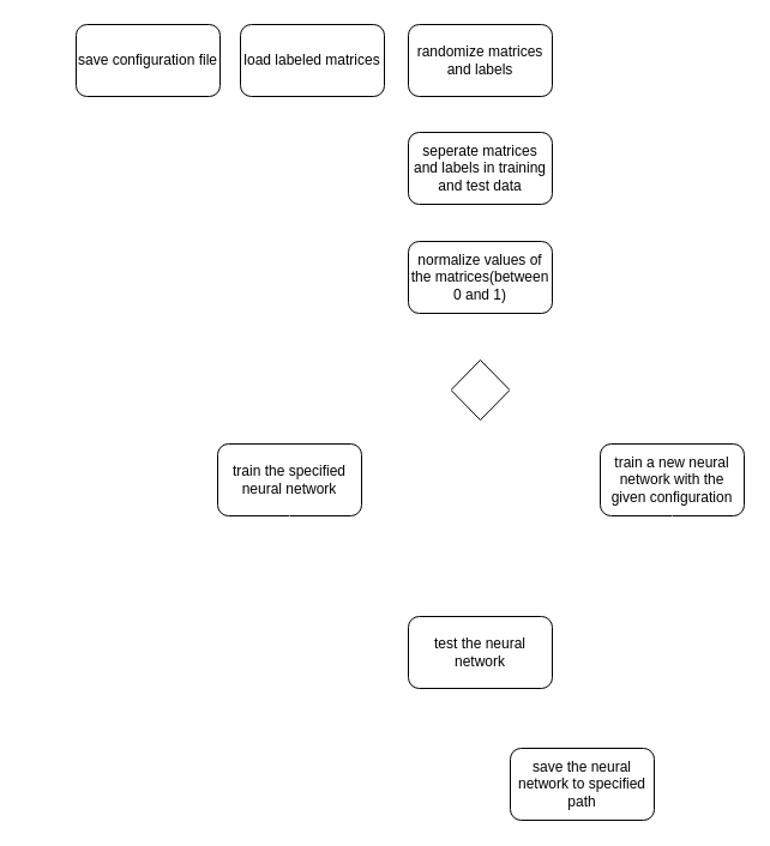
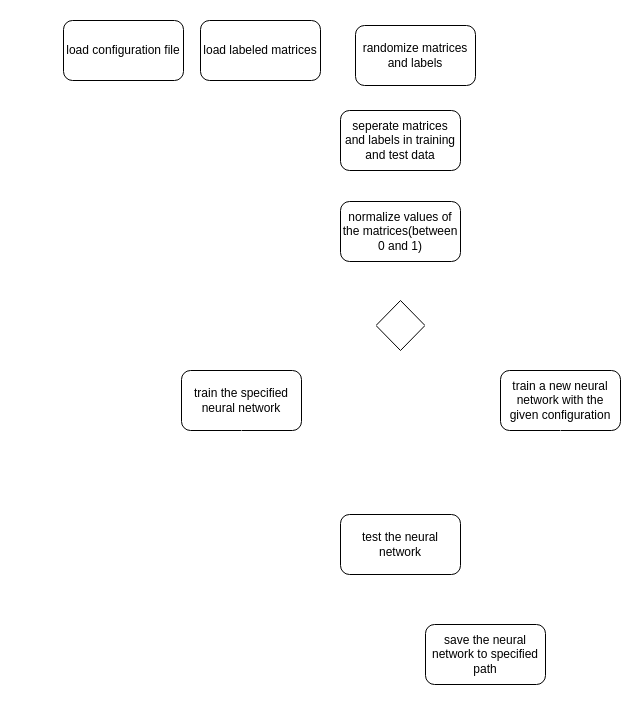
  <mxCell id="0" />
  <mxCell id="1" parent="0" />
  <mxCell id="2" value="" style="ellipse;shape=startState;fillColor=#FFFFFF;strokeColor=#FFFFFF;" parent="1" vertex="1"><mxGeometry x="20.167" y="35" width="30" height="30" as="geometry" /></mxCell>
  <mxCell id="3" style="edgeStyle=orthogonalEdgeStyle;rounded=0;html=1;exitX=1;exitY=0.5;jettySize=auto;orthogonalLoop=1;strokeColor=#FFFFFF;endArrow=diamond;" edge="1" parent="1" source="26" target="6"><mxGeometry relative="1" as="geometry" /></mxCell>
  <mxCell id="4" style="edgeStyle=orthogonalEdgeStyle;rounded=0;html=1;exitX=1;exitY=0.5;entryX=0;entryY=0.5;jettySize=auto;orthogonalLoop=1;strokeColor=#FFFFFF;" edge="1" parent="1" target="26"><mxGeometry relative="1" as="geometry"><mxPoint x="50" y="50" as="sourcePoint" /></mxGeometry></mxCell>
  <mxCell id="5" style="edgeStyle=orthogonalEdgeStyle;rounded=0;html=1;exitX=1;exitY=0.5;jettySize=auto;orthogonalLoop=1;strokeColor=#FFFFFF;" edge="1" parent="1" source="6" target="8"><mxGeometry relative="1" as="geometry" /></mxCell>
  <mxCell id="6" value="load labeled matrices" style="rounded=1;whiteSpace=wrap;html=1;" vertex="1" parent="1"><mxGeometry x="200" y="20" width="120" height="60" as="geometry" /></mxCell>
  <mxCell id="7" style="edgeStyle=orthogonalEdgeStyle;rounded=0;html=1;exitX=0.5;exitY=1;entryX=0.5;entryY=0;jettySize=auto;orthogonalLoop=1;strokeColor=#FFFFFF;" edge="1" parent="1" source="8" target="10"><mxGeometry relative="1" as="geometry" /></mxCell>
- <mxCell id="8" value="randomize matrices&lt;br&gt;and labels&lt;br&gt;" style="rounded=1;whiteSpace=wrap;html=1;" vertex="1" parent="1"><mxGeometry x="340" y="20" width="120" height="60" as="geometry" /></mxCell>
+ <mxCell id="8" value="randomize matrices&lt;br&gt;and labels&lt;br&gt;" style="rounded=1;whiteSpace=wrap;html=1;" vertex="1" parent="1"><mxGeometry x="355" y="25" width="120" height="60" as="geometry" /></mxCell>
  <mxCell id="9" value="" style="edgeStyle=orthogonalEdgeStyle;rounded=0;html=1;jettySize=auto;orthogonalLoop=1;strokeColor=#FFFFFF;" edge="1" parent="1" source="10" target="12"><mxGeometry relative="1" as="geometry" /></mxCell>
  <mxCell id="10" value="seperate matrices and labels in training and test data" style="rounded=1;whiteSpace=wrap;html=1;" vertex="1" parent="1"><mxGeometry x="340" y="110" width="120" height="60" as="geometry" /></mxCell>
  <mxCell id="11" style="edgeStyle=orthogonalEdgeStyle;rounded=0;html=1;exitX=0.5;exitY=1;entryX=0.5;entryY=0;jettySize=auto;orthogonalLoop=1;strokeColor=#FFFFFF;" edge="1" parent="1" source="12" target="20"><mxGeometry relative="1" as="geometry" /></mxCell>
  <mxCell id="12" value="normalize values of the matrices(between 0 and 1)" style="rounded=1;whiteSpace=wrap;html=1;" vertex="1" parent="1"><mxGeometry x="340" y="201" width="120" height="60" as="geometry" /></mxCell>
  <mxCell id="13" value="train the specified neural network" style="rounded=1;whiteSpace=wrap;html=1;" vertex="1" parent="1"><mxGeometry x="181" y="370" width="120" height="60" as="geometry" /></mxCell>
  <mxCell id="14" style="edgeStyle=orthogonalEdgeStyle;rounded=0;html=1;exitX=0.5;exitY=1;entryX=0.5;entryY=0;jettySize=auto;orthogonalLoop=1;strokeColor=#FFFFFF;" edge="1" parent="1" source="15" target="17"><mxGeometry relative="1" as="geometry" /></mxCell>
  <mxCell id="15" value="test the neural network" style="rounded=1;whiteSpace=wrap;html=1;" vertex="1" parent="1"><mxGeometry x="340" y="514" width="120" height="60" as="geometry" /></mxCell>
  <mxCell id="16" style="edgeStyle=orthogonalEdgeStyle;rounded=0;html=1;exitX=1;exitY=0.5;jettySize=auto;orthogonalLoop=1;strokeColor=#FFFFFF;" edge="1" parent="1" source="17" target="18"><mxGeometry relative="1" as="geometry" /></mxCell>
  <mxCell id="17" value="save the neural network to specified path" style="rounded=1;whiteSpace=wrap;html=1;" vertex="1" parent="1"><mxGeometry x="425" y="624" width="120" height="60" as="geometry" /></mxCell>
  <mxCell id="18" value="" style="ellipse;html=1;shape=endState;fillColor=#FFFFFF;strokeColor=#FFFFFF;" vertex="1" parent="1"><mxGeometry x="570" y="639" width="30" height="30" as="geometry" /></mxCell>
  <mxCell id="19" value="&lt;font color=&quot;#ffffff&quot;&gt;[no preexisting neural network exists]&lt;/font&gt;" style="text;html=1;strokeColor=none;fillColor=none;align=center;verticalAlign=middle;whiteSpace=wrap;rounded=0;" vertex="1" parent="1"><mxGeometry x="480" y="280" width="40" height="20" as="geometry" /></mxCell>
  <mxCell id="20" value="" style="rhombus;whiteSpace=wrap;html=1;" vertex="1" parent="1"><mxGeometry x="375.5" y="300" width="49" height="50" as="geometry" /></mxCell>
  <mxCell id="21" value="train a new neural network with the given configuration" style="rounded=1;whiteSpace=wrap;html=1;" vertex="1" parent="1"><mxGeometry x="500" y="370" width="120" height="60" as="geometry" /></mxCell>
  <mxCell id="22" style="edgeStyle=orthogonalEdgeStyle;rounded=0;html=1;exitX=1;exitY=0.5;jettySize=auto;orthogonalLoop=1;entryX=0.5;entryY=0;strokeColor=#FFFFFF;" edge="1" parent="1" source="20" target="21"><mxGeometry relative="1" as="geometry"><mxPoint x="440" y="358" as="targetPoint" /></mxGeometry></mxCell>
  <mxCell id="23" style="edgeStyle=orthogonalEdgeStyle;rounded=0;html=1;exitX=0;exitY=0.5;jettySize=auto;orthogonalLoop=1;entryX=0.5;entryY=0;strokeColor=#FFFFFF;" edge="1" parent="1" source="20" target="13"><mxGeometry relative="1" as="geometry"><mxPoint x="120" y="315" as="targetPoint" /></mxGeometry></mxCell>
  <mxCell id="24" style="edgeStyle=orthogonalEdgeStyle;rounded=0;html=1;exitX=0.5;exitY=1;jettySize=auto;orthogonalLoop=1;entryX=0;entryY=0.5;strokeColor=#FFFFFF;" edge="1" parent="1" source="13" target="15"><mxGeometry relative="1" as="geometry"><mxPoint x="120" y="534" as="targetPoint" /></mxGeometry></mxCell>
  <mxCell id="25" style="edgeStyle=orthogonalEdgeStyle;rounded=0;html=1;exitX=0.5;exitY=1;jettySize=auto;orthogonalLoop=1;entryX=1;entryY=0.5;strokeColor=#FFFFFF;" edge="1" parent="1" source="21" target="15"><mxGeometry relative="1" as="geometry"><mxPoint x="440" y="534" as="targetPoint" /></mxGeometry></mxCell>
- <mxCell id="26" value="save configuration file" style="rounded=1;whiteSpace=wrap;html=1;" vertex="1" parent="1"><mxGeometry x="63" y="20" width="120" height="60" as="geometry" /></mxCell>
+ <mxCell id="26" value="load configuration file" style="rounded=1;whiteSpace=wrap;html=1;" vertex="1" parent="1"><mxGeometry x="63" y="20" width="120" height="60" as="geometry" /></mxCell>
